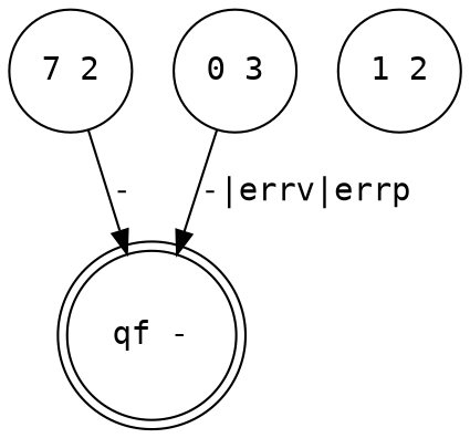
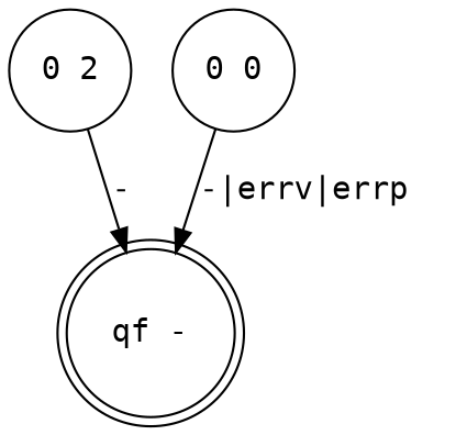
  digraph {
    fontname="DejaVu Sans Mono"
    node [fontname="DejaVu Sans Mono" shape=circle]
    edge [fontname="DejaVu Sans Mono"]
    "qf -" [shape=doublecircle]
-   "0 2" [label="7 2"]
-   "0 0" [label="0 3"]
-   "1 2"
+   "0 2"
+   "0 0"
    "0 2" -> "qf -" [label="-"]
    "0 0" -> "qf -" [label="-|errv|errp"]
  }
